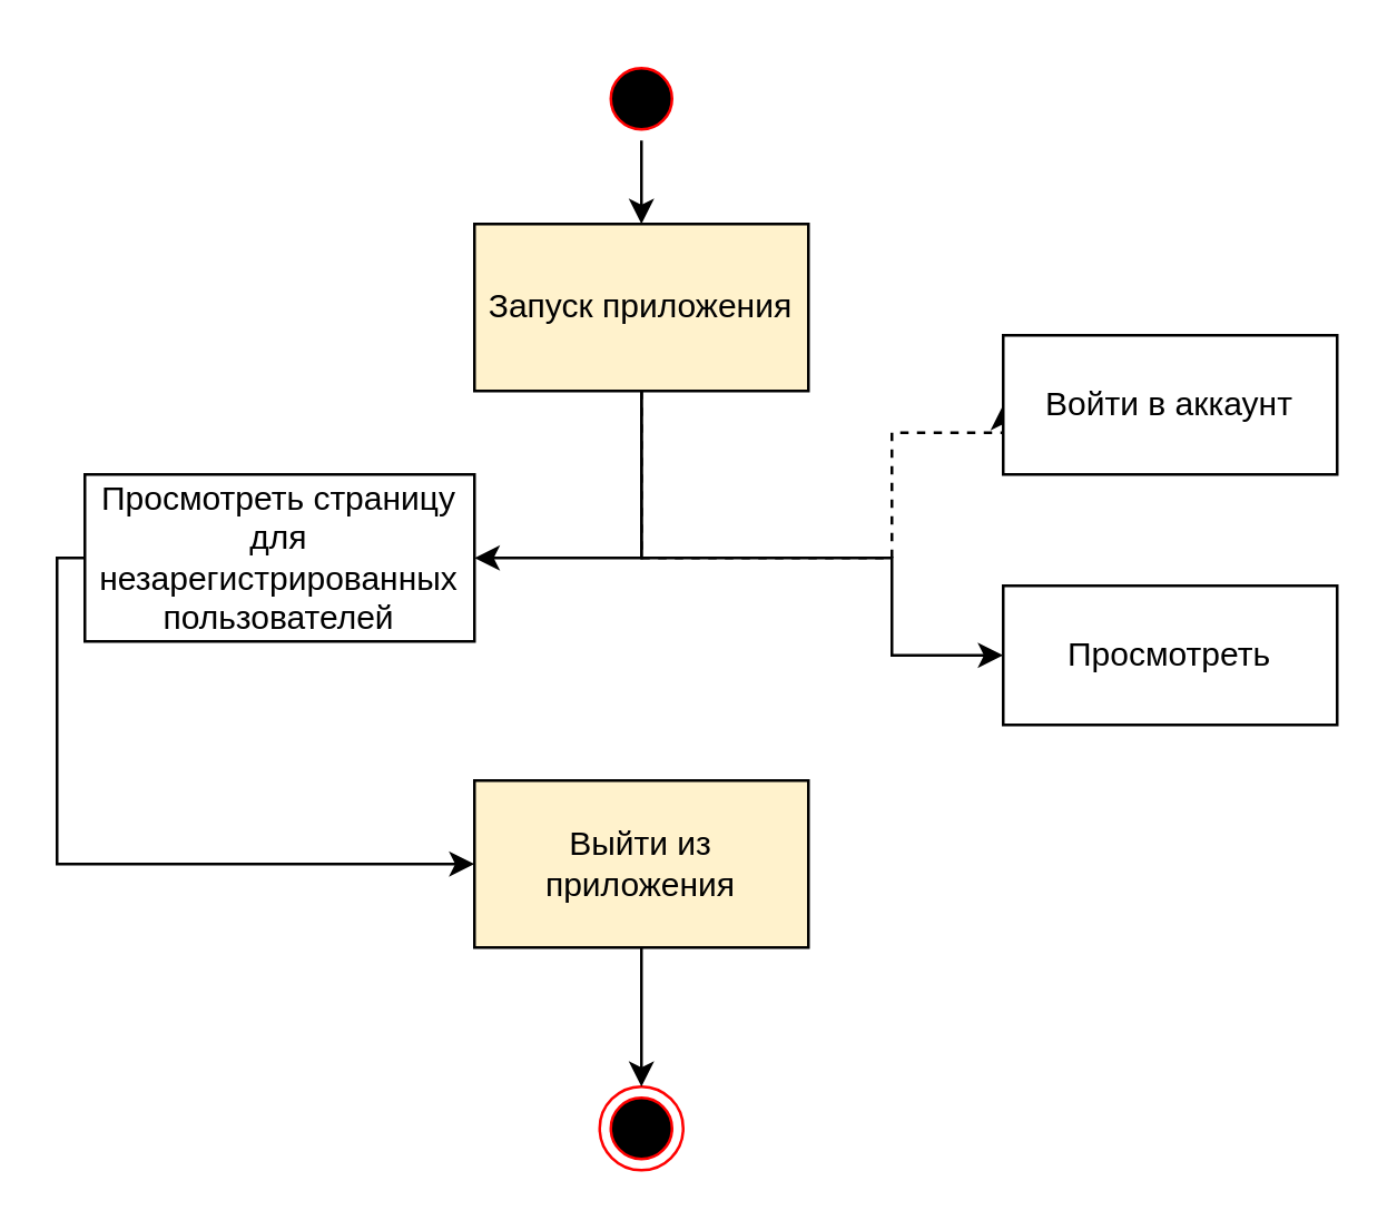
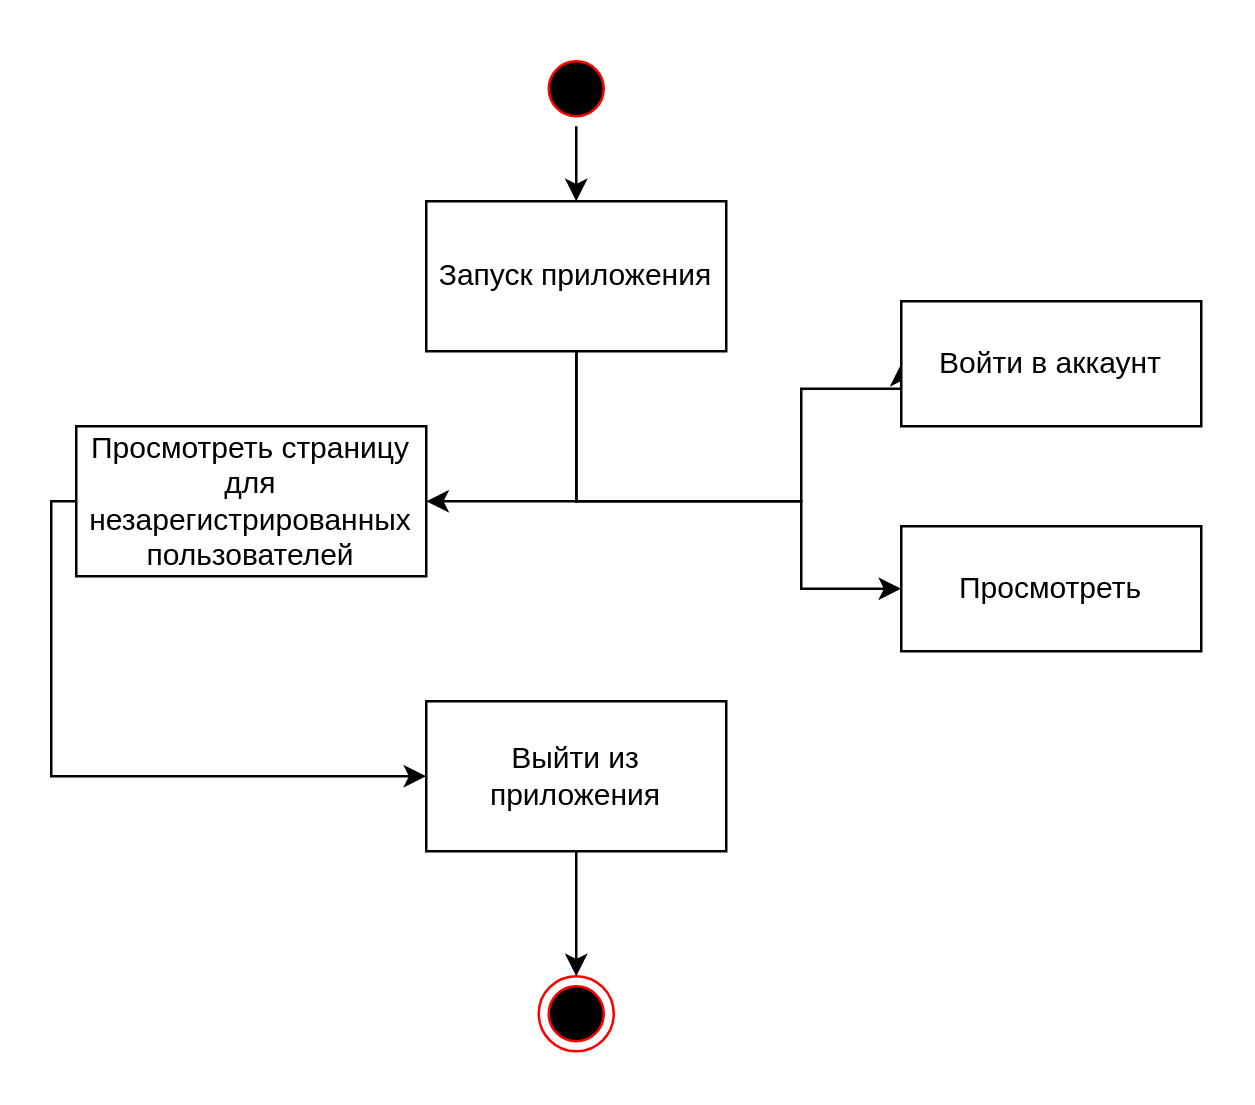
  <mxCell id="0" />
  <mxCell id="1" parent="0" />
  <mxCell id="2" value="" style="edgeStyle=orthogonalEdgeStyle;rounded=0;orthogonalLoop=1;jettySize=auto;html=1;entryX=1;entryY=0.5;entryDx=0;entryDy=0;" parent="1" source="5" target="8" edge="1"><mxGeometry relative="1" as="geometry"><mxPoint x="230" y="180" as="targetPoint" /></mxGeometry></mxCell>
- <mxCell id="3" style="edgeStyle=orthogonalEdgeStyle;rounded=0;orthogonalLoop=1;jettySize=auto;html=1;entryX=0;entryY=0.5;entryDx=0;entryDy=0;dashed=1;" parent="1" source="5" target="6" edge="1"><mxGeometry relative="1" as="geometry"><Array as="points"><mxPoint x="230" y="200" /><mxPoint x="320" y="200" /><mxPoint x="320" y="155" /></Array></mxGeometry></mxCell>
+ <mxCell id="3" style="edgeStyle=orthogonalEdgeStyle;rounded=0;orthogonalLoop=1;jettySize=auto;html=1;entryX=0;entryY=0.5;entryDx=0;entryDy=0;" parent="1" source="5" target="6" edge="1"><mxGeometry relative="1" as="geometry"><Array as="points"><mxPoint x="230" y="200" /><mxPoint x="320" y="200" /><mxPoint x="320" y="155" /></Array></mxGeometry></mxCell>
  <mxCell id="4" style="edgeStyle=orthogonalEdgeStyle;rounded=0;orthogonalLoop=1;jettySize=auto;html=1;entryX=0;entryY=0.5;entryDx=0;entryDy=0;" parent="1" source="5" edge="1"><mxGeometry relative="1" as="geometry"><mxPoint x="360" y="235" as="targetPoint" /><Array as="points"><mxPoint x="230" y="200" /><mxPoint x="320" y="200" /><mxPoint x="320" y="235" /></Array></mxGeometry></mxCell>
- <mxCell id="5" value="Запуск приложения" style="rounded=0;whiteSpace=wrap;html=1;fillColor=#fff2cc;" parent="1" vertex="1"><mxGeometry x="170" y="80" width="120" height="60" as="geometry" /></mxCell>
+ <mxCell id="5" value="Запуск приложения" style="rounded=0;whiteSpace=wrap;html=1;" parent="1" vertex="1"><mxGeometry x="170" y="80" width="120" height="60" as="geometry" /></mxCell>
  <mxCell id="6" value="Войти в аккаунт" style="html=1;whiteSpace=wrap;" parent="1" vertex="1"><mxGeometry x="360" y="120" width="120" height="50" as="geometry" /></mxCell>
  <mxCell id="7" style="edgeStyle=orthogonalEdgeStyle;rounded=0;orthogonalLoop=1;jettySize=auto;html=1;entryX=0;entryY=0.5;entryDx=0;entryDy=0;" parent="1" source="8" target="14" edge="1"><mxGeometry relative="1" as="geometry"><Array as="points"><mxPoint x="20" y="200" /><mxPoint x="20" y="310" /></Array></mxGeometry></mxCell>
  <mxCell id="8" value="Просмотреть страницу для незарегистрированных пользователей" style="whiteSpace=wrap;html=1;fillColor=rgb(255, 255, 255);strokeColor=rgb(0, 0, 0);fontColor=rgb(0, 0, 0);rounded=0;" parent="1" vertex="1"><mxGeometry x="30" y="170" width="140" height="60" as="geometry" /></mxCell>
  <mxCell id="9" value="" style="ellipse;html=1;shape=endState;fillColor=#000000;strokeColor=#ff0000;" parent="1" vertex="1"><mxGeometry x="215" y="390" width="30" height="30" as="geometry" /></mxCell>
  <mxCell id="10" value="Просмотреть" style="whiteSpace=wrap;html=1;fillColor=rgb(255, 255, 255);strokeColor=rgb(0, 0, 0);fontColor=rgb(0, 0, 0);" parent="1" vertex="1"><mxGeometry x="360" y="210" width="120" height="50" as="geometry" /></mxCell>
  <mxCell id="11" style="edgeStyle=orthogonalEdgeStyle;rounded=0;orthogonalLoop=1;jettySize=auto;html=1;entryX=0.5;entryY=0;entryDx=0;entryDy=0;" parent="1" source="12" target="5" edge="1"><mxGeometry relative="1" as="geometry" /></mxCell>
  <mxCell id="12" value="" style="ellipse;html=1;shape=startState;fillColor=#000000;strokeColor=#ff0000;" parent="1" vertex="1"><mxGeometry x="215" width="30" height="30" as="geometry" y="20" /></mxCell>
  <mxCell id="13" style="edgeStyle=orthogonalEdgeStyle;rounded=0;orthogonalLoop=1;jettySize=auto;html=1;entryX=0.5;entryY=0;entryDx=0;entryDy=0;" parent="1" source="14" target="9" edge="1"><mxGeometry relative="1" as="geometry" /></mxCell>
- <mxCell id="14" value="Выйти из приложения" style="rounded=0;whiteSpace=wrap;html=1;fillColor=#fff2cc;" parent="1" vertex="1"><mxGeometry x="170" y="280" width="120" height="60" as="geometry" /></mxCell>
+ <mxCell id="14" value="Выйти из приложения" style="rounded=0;whiteSpace=wrap;html=1;" parent="1" vertex="1"><mxGeometry x="170" y="280" width="120" height="60" as="geometry" /></mxCell>
